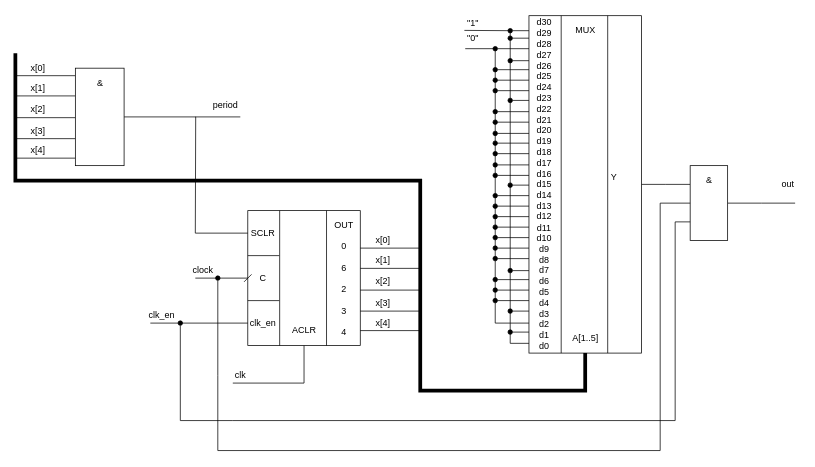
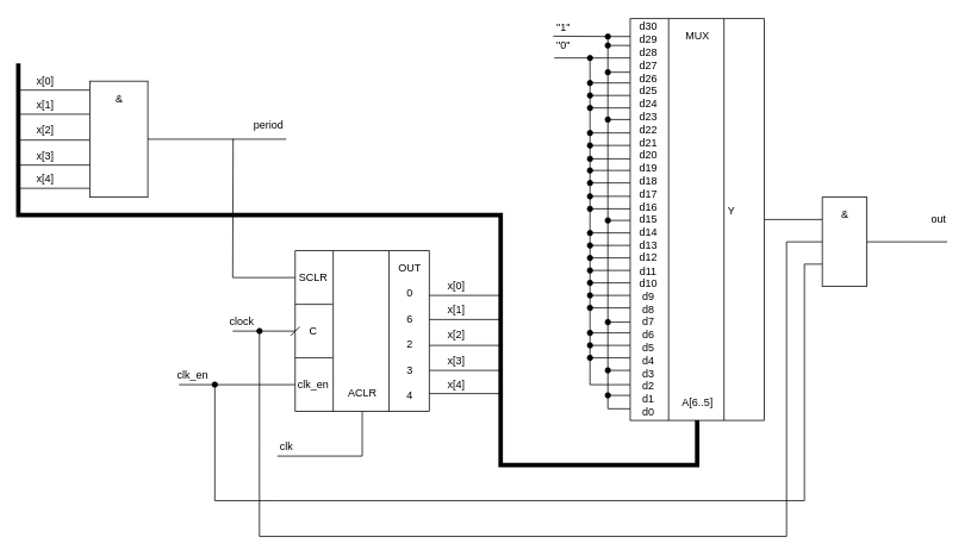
  <mxCell id="0" />
  <mxCell id="1" parent="0" />
  <mxCell id="2" style="edgeStyle=orthogonalEdgeStyle;rounded=0;orthogonalLoop=1;jettySize=auto;html=1;endArrow=none;endFill=0;" edge="1" parent="1" source="3"><mxGeometry relative="1" as="geometry"><mxPoint x="260" y="370" as="targetPoint" /></mxGeometry></mxCell>
  <mxCell id="3" value="" style="rounded=0;whiteSpace=wrap;html=1;" vertex="1" parent="1"><mxGeometry x="330" y="280" width="150" height="180" as="geometry" /></mxCell>
  <mxCell id="4" value="OUT&lt;br&gt;" style="text;html=1;align=center;verticalAlign=middle;resizable=0;points=[];autosize=1;" vertex="1" parent="1"><mxGeometry x="437.5" y="290" width="40" height="20" as="geometry" /></mxCell>
  <mxCell id="5" value="" style="endArrow=none;html=1;" edge="1" parent="1"><mxGeometry width="50" height="50" relative="1" as="geometry"><mxPoint x="435" y="460" as="sourcePoint" /><mxPoint x="435" y="280" as="targetPoint" /></mxGeometry></mxCell>
  <mxCell id="6" value="" style="endArrow=none;html=1;" edge="1" parent="1"><mxGeometry width="50" height="50" relative="1" as="geometry"><mxPoint x="372.5" y="460" as="sourcePoint" /><mxPoint x="372.5" y="280" as="targetPoint" /></mxGeometry></mxCell>
  <mxCell id="7" value="0&lt;br&gt;&lt;br&gt;6&lt;br&gt;&lt;br&gt;2&lt;br&gt;&lt;br&gt;3&lt;br&gt;&lt;br&gt;4" style="text;html=1;align=center;verticalAlign=middle;resizable=0;points=[];autosize=1;" vertex="1" parent="1"><mxGeometry x="447.5" y="320" width="20" height="130" as="geometry" /></mxCell>
  <mxCell id="8" value="SCLR&lt;br&gt;" style="text;html=1;align=center;verticalAlign=middle;resizable=0;points=[];autosize=1;" vertex="1" parent="1"><mxGeometry x="325" y="300" width="50" height="20" as="geometry" /></mxCell>
  <mxCell id="9" value="C" style="text;html=1;align=center;verticalAlign=middle;resizable=0;points=[];autosize=1;" vertex="1" parent="1"><mxGeometry x="340" y="360" width="20" height="20" as="geometry" /></mxCell>
  <mxCell id="10" value="clk_en" style="text;html=1;align=center;verticalAlign=middle;resizable=0;points=[];autosize=1;" vertex="1" parent="1"><mxGeometry x="325" y="420" width="50" height="20" as="geometry" /></mxCell>
  <mxCell id="11" value="" style="endArrow=none;html=1;" edge="1" parent="1"><mxGeometry width="50" height="50" relative="1" as="geometry"><mxPoint x="330" y="340" as="sourcePoint" /><mxPoint x="372" y="340" as="targetPoint" /></mxGeometry></mxCell>
  <mxCell id="12" value="" style="endArrow=none;html=1;" edge="1" parent="1"><mxGeometry width="50" height="50" relative="1" as="geometry"><mxPoint x="330" y="400" as="sourcePoint" /><mxPoint x="372" y="400" as="targetPoint" /></mxGeometry></mxCell>
  <mxCell id="13" value="" style="endArrow=none;html=1;" edge="1" parent="1"><mxGeometry width="50" height="50" relative="1" as="geometry"><mxPoint x="325" y="375" as="sourcePoint" /><mxPoint x="335" y="365" as="targetPoint" /></mxGeometry></mxCell>
  <mxCell id="14" value="ACLR&lt;br&gt;" style="text;html=1;align=center;verticalAlign=middle;resizable=0;points=[];autosize=1;" vertex="1" parent="1"><mxGeometry x="380" y="430" width="50" height="20" as="geometry" /></mxCell>
  <mxCell id="15" value="" style="endArrow=none;html=1;rounded=0;" edge="1" parent="1"><mxGeometry width="50" height="50" relative="1" as="geometry"><mxPoint x="560" y="330" as="sourcePoint" /><mxPoint x="480" y="330" as="targetPoint" /></mxGeometry></mxCell>
  <mxCell id="16" value="" style="endArrow=none;html=1;rounded=0;" edge="1" parent="1"><mxGeometry width="50" height="50" relative="1" as="geometry"><mxPoint x="560" y="357" as="sourcePoint" /><mxPoint x="480" y="357" as="targetPoint" /></mxGeometry></mxCell>
  <mxCell id="17" value="" style="endArrow=none;html=1;rounded=0;" edge="1" parent="1"><mxGeometry width="50" height="50" relative="1" as="geometry"><mxPoint x="560" y="386" as="sourcePoint" /><mxPoint x="480" y="386" as="targetPoint" /></mxGeometry></mxCell>
  <mxCell id="18" value="" style="endArrow=none;html=1;rounded=0;" edge="1" parent="1"><mxGeometry width="50" height="50" relative="1" as="geometry"><mxPoint x="560" y="414" as="sourcePoint" /><mxPoint x="480" y="414" as="targetPoint" /></mxGeometry></mxCell>
  <mxCell id="19" value="" style="endArrow=none;html=1;rounded=0;" edge="1" parent="1"><mxGeometry width="50" height="50" relative="1" as="geometry"><mxPoint x="560" y="440" as="sourcePoint" /><mxPoint x="480" y="440" as="targetPoint" /></mxGeometry></mxCell>
  <mxCell id="20" value="" style="endArrow=none;html=1;rounded=0;exitX=0.5;exitY=1;exitDx=0;exitDy=0;" edge="1" parent="1" source="3"><mxGeometry width="50" height="50" relative="1" as="geometry"><mxPoint x="420" y="510" as="sourcePoint" /><mxPoint x="310" y="510" as="targetPoint" /><Array as="points"><mxPoint x="405" y="510" /></Array></mxGeometry></mxCell>
  <mxCell id="21" value="" style="endArrow=none;html=1;rounded=0;" edge="1" parent="1"><mxGeometry width="50" height="50" relative="1" as="geometry"><mxPoint x="330" y="310" as="sourcePoint" /><mxPoint x="260" y="310" as="targetPoint" /></mxGeometry></mxCell>
  <mxCell id="22" value="" style="endArrow=none;html=1;rounded=0;" edge="1" parent="1"><mxGeometry width="50" height="50" relative="1" as="geometry"><mxPoint x="330" y="430" as="sourcePoint" /><mxPoint x="200" y="430" as="targetPoint" /></mxGeometry></mxCell>
  <mxCell id="23" style="edgeStyle=orthogonalEdgeStyle;rounded=0;orthogonalLoop=1;jettySize=auto;html=1;endArrow=none;endFill=0;" edge="1" parent="1" source="24"><mxGeometry relative="1" as="geometry"><mxPoint x="920" y="245" as="targetPoint" /></mxGeometry></mxCell>
  <mxCell id="24" value="" style="rounded=0;whiteSpace=wrap;html=1;" vertex="1" parent="1"><mxGeometry x="705" y="20" width="150" height="450" as="geometry" /></mxCell>
  <mxCell id="25" value="MUX" style="text;html=1;align=center;verticalAlign=middle;resizable=0;points=[];autosize=1;" vertex="1" parent="1"><mxGeometry x="760" y="30" width="40" height="20" as="geometry" /></mxCell>
  <mxCell id="26" value="" style="endArrow=none;html=1;" edge="1" parent="1"><mxGeometry width="50" height="50" relative="1" as="geometry"><mxPoint x="810" y="470" as="sourcePoint" /><mxPoint x="810" y="20" as="targetPoint" /></mxGeometry></mxCell>
  <mxCell id="27" value="" style="endArrow=none;html=1;" edge="1" parent="1"><mxGeometry width="50" height="50" relative="1" as="geometry"><mxPoint x="748" y="470" as="sourcePoint" /><mxPoint x="748" y="20" as="targetPoint" /></mxGeometry></mxCell>
- <mxCell id="28" value="A[1..5]" style="text;html=1;align=center;verticalAlign=middle;resizable=0;points=[];autosize=1;" vertex="1" parent="1"><mxGeometry x="755" y="440" width="50" height="20" as="geometry" /></mxCell>
+ <mxCell id="28" value="A[6..5]" style="text;html=1;align=center;verticalAlign=middle;resizable=0;points=[];autosize=1;" vertex="1" parent="1"><mxGeometry x="755" y="440" width="50" height="20" as="geometry" /></mxCell>
  <mxCell id="29" value="Y" style="text;html=1;align=center;verticalAlign=middle;resizable=0;points=[];autosize=1;" vertex="1" parent="1"><mxGeometry x="808" y="225" width="20" height="20" as="geometry" /></mxCell>
  <mxCell id="30" value="d30&lt;br&gt;d29&lt;br&gt;d28&lt;br&gt;d27&lt;br&gt;d26&lt;br&gt;d25&lt;br&gt;d24&lt;br&gt;d23&lt;br&gt;d22&lt;br&gt;d21&lt;br&gt;d20&lt;br&gt;d19&lt;br&gt;d18&lt;br&gt;d17&lt;br&gt;d16&lt;br&gt;d15&lt;br&gt;d14&lt;br&gt;d13&lt;br&gt;d12&lt;br&gt;d11&lt;br&gt;d10&lt;br&gt;d9&lt;br&gt;d8&lt;br&gt;d7&lt;br&gt;d6&lt;br&gt;d5&lt;br&gt;d4&lt;br&gt;d3&lt;br&gt;d2&lt;br&gt;d1&lt;br&gt;d0" style="text;html=1;align=center;verticalAlign=middle;resizable=0;points=[];autosize=1;" vertex="1" parent="1"><mxGeometry x="705" y="30" width="40" height="430" as="geometry" /></mxCell>
  <mxCell id="31" value="" style="endArrow=none;html=1;rounded=0;strokeWidth=5;exitX=0.5;exitY=1;exitDx=0;exitDy=0;" edge="1" parent="1" source="24"><mxGeometry width="50" height="50" relative="1" as="geometry"><mxPoint x="780" y="520" as="sourcePoint" /><mxPoint x="20" y="70" as="targetPoint" /><Array as="points"><mxPoint x="780" y="520" /><mxPoint x="560" y="520" /><mxPoint x="560" y="240" /><mxPoint x="20" y="240" /></Array></mxGeometry></mxCell>
  <mxCell id="32" value="" style="endArrow=none;html=1;rounded=0;entryX=0.129;entryY=0.981;entryDx=0;entryDy=0;entryPerimeter=0;" edge="1" parent="1" target="34"><mxGeometry width="50" height="50" relative="1" as="geometry"><mxPoint x="705" y="457" as="sourcePoint" /><mxPoint x="580" y="40" as="targetPoint" /><Array as="points"><mxPoint x="680" y="457" /><mxPoint x="680" y="40" /></Array></mxGeometry></mxCell>
  <mxCell id="33" value="" style="endArrow=none;html=1;strokeWidth=1;startArrow=oval;startFill=1;rounded=0;" edge="1" parent="1"><mxGeometry width="50" height="50" relative="1" as="geometry"><mxPoint x="680" y="442" as="sourcePoint" /><mxPoint x="705" y="442" as="targetPoint" /></mxGeometry></mxCell>
  <mxCell id="34" value="&quot;1&quot;" style="text;html=1;align=center;verticalAlign=middle;resizable=0;points=[];autosize=1;" vertex="1" parent="1"><mxGeometry x="615" y="20" width="30" height="20" as="geometry" /></mxCell>
  <mxCell id="35" value="" style="endArrow=none;html=1;rounded=0;" edge="1" parent="1"><mxGeometry width="50" height="50" relative="1" as="geometry"><mxPoint x="705" y="430" as="sourcePoint" /><mxPoint x="620" y="64" as="targetPoint" /><Array as="points"><mxPoint x="660" y="430" /><mxPoint x="660" y="64" /></Array></mxGeometry></mxCell>
  <mxCell id="36" value="" style="endArrow=none;html=1;strokeWidth=1;startArrow=oval;startFill=1;rounded=0;" edge="1" parent="1"><mxGeometry width="50" height="50" relative="1" as="geometry"><mxPoint x="660" y="400" as="sourcePoint" /><mxPoint x="705" y="400" as="targetPoint" /></mxGeometry></mxCell>
  <mxCell id="37" value="&quot;0&quot;" style="text;html=1;align=center;verticalAlign=middle;resizable=0;points=[];autosize=1;" vertex="1" parent="1"><mxGeometry x="615" y="40" width="30" height="20" as="geometry" /></mxCell>
  <mxCell id="38" value="" style="endArrow=none;html=1;strokeWidth=1;startArrow=oval;startFill=1;rounded=0;" edge="1" parent="1"><mxGeometry width="50" height="50" relative="1" as="geometry"><mxPoint x="680" y="414" as="sourcePoint" /><mxPoint x="705" y="414" as="targetPoint" /></mxGeometry></mxCell>
  <mxCell id="39" value="" style="endArrow=none;html=1;strokeWidth=1;startArrow=oval;startFill=1;rounded=0;" edge="1" parent="1"><mxGeometry width="50" height="50" relative="1" as="geometry"><mxPoint x="660" y="386" as="sourcePoint" /><mxPoint x="705" y="386" as="targetPoint" /></mxGeometry></mxCell>
  <mxCell id="40" value="" style="endArrow=none;html=1;strokeWidth=1;startArrow=oval;startFill=1;rounded=0;" edge="1" parent="1"><mxGeometry width="50" height="50" relative="1" as="geometry"><mxPoint x="660" y="372" as="sourcePoint" /><mxPoint x="705" y="372" as="targetPoint" /></mxGeometry></mxCell>
  <mxCell id="41" value="" style="endArrow=none;html=1;strokeWidth=1;startArrow=oval;startFill=1;rounded=0;" edge="1" parent="1"><mxGeometry width="50" height="50" relative="1" as="geometry"><mxPoint x="680" y="360" as="sourcePoint" /><mxPoint x="705" y="360" as="targetPoint" /></mxGeometry></mxCell>
  <mxCell id="42" value="" style="endArrow=none;html=1;strokeWidth=1;startArrow=oval;startFill=1;rounded=0;" edge="1" parent="1"><mxGeometry width="50" height="50" relative="1" as="geometry"><mxPoint x="660" y="344" as="sourcePoint" /><mxPoint x="705" y="344" as="targetPoint" /></mxGeometry></mxCell>
  <mxCell id="43" value="" style="endArrow=none;html=1;strokeWidth=1;startArrow=oval;startFill=1;rounded=0;" edge="1" parent="1"><mxGeometry width="50" height="50" relative="1" as="geometry"><mxPoint x="660" y="330" as="sourcePoint" /><mxPoint x="705" y="330" as="targetPoint" /></mxGeometry></mxCell>
  <mxCell id="44" value="" style="endArrow=none;html=1;strokeWidth=1;startArrow=oval;startFill=1;rounded=0;" edge="1" parent="1"><mxGeometry width="50" height="50" relative="1" as="geometry"><mxPoint x="660" y="316" as="sourcePoint" /><mxPoint x="705" y="316" as="targetPoint" /></mxGeometry></mxCell>
  <mxCell id="45" value="" style="endArrow=none;html=1;strokeWidth=1;startArrow=oval;startFill=1;rounded=0;" edge="1" parent="1"><mxGeometry width="50" height="50" relative="1" as="geometry"><mxPoint x="660" y="302" as="sourcePoint" /><mxPoint x="705" y="302" as="targetPoint" /></mxGeometry></mxCell>
  <mxCell id="46" value="" style="endArrow=none;html=1;strokeWidth=1;startArrow=oval;startFill=1;rounded=0;" edge="1" parent="1"><mxGeometry width="50" height="50" relative="1" as="geometry"><mxPoint x="660" y="288" as="sourcePoint" /><mxPoint x="705" y="288" as="targetPoint" /></mxGeometry></mxCell>
  <mxCell id="47" value="" style="endArrow=none;html=1;strokeWidth=1;startArrow=oval;startFill=1;rounded=0;" edge="1" parent="1"><mxGeometry width="50" height="50" relative="1" as="geometry"><mxPoint x="660" y="274" as="sourcePoint" /><mxPoint x="705" y="274" as="targetPoint" /></mxGeometry></mxCell>
  <mxCell id="48" value="" style="endArrow=none;html=1;strokeWidth=1;startArrow=oval;startFill=1;rounded=0;" edge="1" parent="1"><mxGeometry width="50" height="50" relative="1" as="geometry"><mxPoint x="660" y="260" as="sourcePoint" /><mxPoint x="705" y="260" as="targetPoint" /></mxGeometry></mxCell>
  <mxCell id="49" value="" style="endArrow=none;html=1;strokeWidth=1;startArrow=oval;startFill=1;rounded=0;" edge="1" parent="1"><mxGeometry width="50" height="50" relative="1" as="geometry"><mxPoint x="680" y="246" as="sourcePoint" /><mxPoint x="705" y="246" as="targetPoint" /></mxGeometry></mxCell>
  <mxCell id="50" value="" style="endArrow=none;html=1;strokeWidth=1;startArrow=oval;startFill=1;rounded=0;" edge="1" parent="1"><mxGeometry width="50" height="50" relative="1" as="geometry"><mxPoint x="660" y="233" as="sourcePoint" /><mxPoint x="705" y="233" as="targetPoint" /></mxGeometry></mxCell>
  <mxCell id="51" value="" style="endArrow=none;html=1;strokeWidth=1;startArrow=oval;startFill=1;rounded=0;" edge="1" parent="1"><mxGeometry width="50" height="50" relative="1" as="geometry"><mxPoint x="660" y="219" as="sourcePoint" /><mxPoint x="705" y="219" as="targetPoint" /></mxGeometry></mxCell>
  <mxCell id="52" value="" style="endArrow=none;html=1;strokeWidth=1;startArrow=oval;startFill=1;rounded=0;" edge="1" parent="1"><mxGeometry width="50" height="50" relative="1" as="geometry"><mxPoint x="660" y="204" as="sourcePoint" /><mxPoint x="705" y="204" as="targetPoint" /></mxGeometry></mxCell>
  <mxCell id="53" value="" style="endArrow=none;html=1;strokeWidth=1;startArrow=oval;startFill=1;rounded=0;" edge="1" parent="1"><mxGeometry width="50" height="50" relative="1" as="geometry"><mxPoint x="660" y="190" as="sourcePoint" /><mxPoint x="705" y="190" as="targetPoint" /></mxGeometry></mxCell>
  <mxCell id="54" value="" style="endArrow=none;html=1;strokeWidth=1;startArrow=oval;startFill=1;rounded=0;" edge="1" parent="1"><mxGeometry width="50" height="50" relative="1" as="geometry"><mxPoint x="660" y="177" as="sourcePoint" /><mxPoint x="705" y="177" as="targetPoint" /></mxGeometry></mxCell>
  <mxCell id="55" value="" style="endArrow=none;html=1;strokeWidth=1;startArrow=oval;startFill=1;rounded=0;" edge="1" parent="1"><mxGeometry width="50" height="50" relative="1" as="geometry"><mxPoint x="660" y="162" as="sourcePoint" /><mxPoint x="705" y="162" as="targetPoint" /></mxGeometry></mxCell>
  <mxCell id="56" value="" style="endArrow=none;html=1;strokeWidth=1;startArrow=oval;startFill=1;rounded=0;" edge="1" parent="1"><mxGeometry width="50" height="50" relative="1" as="geometry"><mxPoint x="660" y="148" as="sourcePoint" /><mxPoint x="705" y="148" as="targetPoint" /></mxGeometry></mxCell>
  <mxCell id="57" value="" style="endArrow=none;html=1;strokeWidth=1;startArrow=oval;startFill=1;rounded=0;" edge="1" parent="1"><mxGeometry width="50" height="50" relative="1" as="geometry"><mxPoint x="680" y="133" as="sourcePoint" /><mxPoint x="705" y="133" as="targetPoint" /></mxGeometry></mxCell>
  <mxCell id="58" value="" style="endArrow=none;html=1;strokeWidth=1;startArrow=oval;startFill=1;rounded=0;" edge="1" parent="1"><mxGeometry width="50" height="50" relative="1" as="geometry"><mxPoint x="680" y="80" as="sourcePoint" /><mxPoint x="705" y="80" as="targetPoint" /></mxGeometry></mxCell>
  <mxCell id="59" value="" style="endArrow=none;html=1;strokeWidth=1;startArrow=oval;startFill=1;rounded=0;" edge="1" parent="1"><mxGeometry width="50" height="50" relative="1" as="geometry"><mxPoint x="680" y="40" as="sourcePoint" /><mxPoint x="705" y="40" as="targetPoint" /></mxGeometry></mxCell>
  <mxCell id="60" value="" style="endArrow=none;html=1;strokeWidth=1;startArrow=oval;startFill=1;rounded=0;" edge="1" parent="1"><mxGeometry width="50" height="50" relative="1" as="geometry"><mxPoint x="680" y="50" as="sourcePoint" /><mxPoint x="705" y="50" as="targetPoint" /></mxGeometry></mxCell>
  <mxCell id="61" value="" style="endArrow=none;html=1;strokeWidth=1;startArrow=oval;startFill=1;rounded=0;" edge="1" parent="1"><mxGeometry width="50" height="50" relative="1" as="geometry"><mxPoint x="660" y="120" as="sourcePoint" /><mxPoint x="705" y="120" as="targetPoint" /></mxGeometry></mxCell>
  <mxCell id="62" value="" style="endArrow=none;html=1;strokeWidth=1;startArrow=oval;startFill=1;rounded=0;" edge="1" parent="1"><mxGeometry width="50" height="50" relative="1" as="geometry"><mxPoint x="660" y="64" as="sourcePoint" /><mxPoint x="705" y="64" as="targetPoint" /></mxGeometry></mxCell>
  <mxCell id="63" value="" style="endArrow=none;html=1;strokeWidth=1;startArrow=oval;startFill=1;rounded=0;" edge="1" parent="1"><mxGeometry width="50" height="50" relative="1" as="geometry"><mxPoint x="660" y="92" as="sourcePoint" /><mxPoint x="705" y="92" as="targetPoint" /></mxGeometry></mxCell>
  <mxCell id="64" value="" style="endArrow=none;html=1;strokeWidth=1;startArrow=oval;startFill=1;rounded=0;" edge="1" parent="1"><mxGeometry width="50" height="50" relative="1" as="geometry"><mxPoint x="660" y="106" as="sourcePoint" /><mxPoint x="705" y="106" as="targetPoint" /></mxGeometry></mxCell>
  <mxCell id="65" value="clock" style="text;html=1;align=center;verticalAlign=middle;resizable=0;points=[];autosize=1;" vertex="1" parent="1"><mxGeometry x="250" y="350" width="40" height="20" as="geometry" /></mxCell>
  <mxCell id="66" value="clk" style="text;html=1;align=center;verticalAlign=middle;resizable=0;points=[];autosize=1;" vertex="1" parent="1"><mxGeometry x="300" y="490" width="40" height="20" as="geometry" /></mxCell>
  <mxCell id="67" value="clk_en" style="text;html=1;align=center;verticalAlign=middle;resizable=0;points=[];autosize=1;" vertex="1" parent="1"><mxGeometry x="190" y="410" width="50" height="20" as="geometry" /></mxCell>
  <mxCell id="68" value="x[0]" style="text;html=1;align=center;verticalAlign=middle;resizable=0;points=[];autosize=1;" vertex="1" parent="1"><mxGeometry x="495" y="310" width="30" height="20" as="geometry" /></mxCell>
  <mxCell id="69" value="x[1]" style="text;html=1;align=center;verticalAlign=middle;resizable=0;points=[];autosize=1;" vertex="1" parent="1"><mxGeometry x="495" y="337" width="30" height="20" as="geometry" /></mxCell>
  <mxCell id="70" value="x[2]" style="text;html=1;align=center;verticalAlign=middle;resizable=0;points=[];autosize=1;" vertex="1" parent="1"><mxGeometry x="495" y="365" width="30" height="20" as="geometry" /></mxCell>
  <mxCell id="71" value="x[3]" style="text;html=1;align=center;verticalAlign=middle;resizable=0;points=[];autosize=1;" vertex="1" parent="1"><mxGeometry x="495" y="394" width="30" height="20" as="geometry" /></mxCell>
  <mxCell id="72" value="x[4]" style="text;html=1;align=center;verticalAlign=middle;resizable=0;points=[];autosize=1;" vertex="1" parent="1"><mxGeometry x="495" y="420" width="30" height="20" as="geometry" /></mxCell>
  <mxCell id="73" value="" style="endArrow=none;html=1;rounded=0;" edge="1" parent="1"><mxGeometry width="50" height="50" relative="1" as="geometry"><mxPoint x="100" y="100" as="sourcePoint" /><mxPoint x="20" y="100" as="targetPoint" /></mxGeometry></mxCell>
  <mxCell id="74" value="" style="endArrow=none;html=1;rounded=0;" edge="1" parent="1"><mxGeometry width="50" height="50" relative="1" as="geometry"><mxPoint x="100" y="127" as="sourcePoint" /><mxPoint x="20" y="127" as="targetPoint" /></mxGeometry></mxCell>
  <mxCell id="75" value="" style="endArrow=none;html=1;rounded=0;" edge="1" parent="1"><mxGeometry width="50" height="50" relative="1" as="geometry"><mxPoint x="100" y="156" as="sourcePoint" /><mxPoint x="20" y="156" as="targetPoint" /></mxGeometry></mxCell>
  <mxCell id="76" value="" style="endArrow=none;html=1;rounded=0;" edge="1" parent="1"><mxGeometry width="50" height="50" relative="1" as="geometry"><mxPoint x="100" y="184" as="sourcePoint" /><mxPoint x="20" y="184" as="targetPoint" /></mxGeometry></mxCell>
  <mxCell id="77" value="" style="endArrow=none;html=1;rounded=0;" edge="1" parent="1"><mxGeometry width="50" height="50" relative="1" as="geometry"><mxPoint x="100" y="210" as="sourcePoint" /><mxPoint x="20" y="210" as="targetPoint" /></mxGeometry></mxCell>
  <mxCell id="78" value="x[0]" style="text;html=1;align=center;verticalAlign=middle;resizable=0;points=[];autosize=1;" vertex="1" parent="1"><mxGeometry x="35" y="80" width="30" height="20" as="geometry" /></mxCell>
  <mxCell id="79" value="x[1]" style="text;html=1;align=center;verticalAlign=middle;resizable=0;points=[];autosize=1;" vertex="1" parent="1"><mxGeometry x="35" y="107" width="30" height="20" as="geometry" /></mxCell>
  <mxCell id="80" value="x[2]" style="text;html=1;align=center;verticalAlign=middle;resizable=0;points=[];autosize=1;" vertex="1" parent="1"><mxGeometry x="35" y="135" width="30" height="20" as="geometry" /></mxCell>
  <mxCell id="81" value="x[3]" style="text;html=1;align=center;verticalAlign=middle;resizable=0;points=[];autosize=1;" vertex="1" parent="1"><mxGeometry x="35" y="164" width="30" height="20" as="geometry" /></mxCell>
  <mxCell id="82" value="x[4]" style="text;html=1;align=center;verticalAlign=middle;resizable=0;points=[];autosize=1;" vertex="1" parent="1"><mxGeometry x="35" y="190" width="30" height="20" as="geometry" /></mxCell>
  <mxCell id="83" style="edgeStyle=orthogonalEdgeStyle;rounded=0;orthogonalLoop=1;jettySize=auto;html=1;startArrow=none;startFill=0;endArrow=none;endFill=0;strokeWidth=1;" edge="1" parent="1" source="84"><mxGeometry relative="1" as="geometry"><mxPoint x="260" y="310" as="targetPoint" /></mxGeometry></mxCell>
  <mxCell id="84" value="" style="rounded=0;whiteSpace=wrap;html=1;" vertex="1" parent="1"><mxGeometry x="100" y="90" width="65" height="130" as="geometry" /></mxCell>
  <mxCell id="85" value="&amp;amp;" style="text;html=1;align=center;verticalAlign=middle;resizable=0;points=[];autosize=1;" vertex="1" parent="1"><mxGeometry x="122.5" y="100" width="20" height="20" as="geometry" /></mxCell>
  <mxCell id="86" value="" style="endArrow=none;html=1;strokeWidth=1;" edge="1" parent="1"><mxGeometry width="50" height="50" relative="1" as="geometry"><mxPoint x="260" y="155" as="sourcePoint" /><mxPoint x="320" y="155" as="targetPoint" /></mxGeometry></mxCell>
  <mxCell id="87" value="period" style="text;html=1;align=center;verticalAlign=middle;resizable=0;points=[];autosize=1;" vertex="1" parent="1"><mxGeometry x="275" y="130" width="50" height="20" as="geometry" /></mxCell>
  <mxCell id="88" style="edgeStyle=orthogonalEdgeStyle;rounded=0;orthogonalLoop=1;jettySize=auto;html=1;startArrow=none;startFill=0;endArrow=none;endFill=0;strokeWidth=1;" edge="1" parent="1" source="89"><mxGeometry relative="1" as="geometry"><mxPoint x="1060" y="270" as="targetPoint" /></mxGeometry></mxCell>
  <mxCell id="89" value="" style="rounded=0;whiteSpace=wrap;html=1;" vertex="1" parent="1"><mxGeometry x="920" y="220" width="50" height="100" as="geometry" /></mxCell>
  <mxCell id="90" value="" style="endArrow=oval;html=1;strokeWidth=1;rounded=0;endFill=1;exitX=0;exitY=0.75;exitDx=0;exitDy=0;" edge="1" parent="1" source="89"><mxGeometry width="50" height="50" relative="1" as="geometry"><mxPoint x="900" y="270" as="sourcePoint" /><mxPoint x="240" y="430" as="targetPoint" /><Array as="points"><mxPoint x="900" y="295" /><mxPoint x="900" y="560" /><mxPoint x="310" y="560" /><mxPoint x="240" y="560" /><mxPoint x="240" y="430" /></Array></mxGeometry></mxCell>
  <mxCell id="91" value="" style="endArrow=oval;html=1;strokeWidth=1;rounded=0;endFill=1;exitX=0;exitY=0.5;exitDx=0;exitDy=0;" edge="1" parent="1" source="89"><mxGeometry width="50" height="50" relative="1" as="geometry"><mxPoint x="950" y="210" as="sourcePoint" /><mxPoint x="290" y="370" as="targetPoint" /><Array as="points"><mxPoint x="880" y="270" /><mxPoint x="880" y="600" /><mxPoint x="290" y="600" /><mxPoint x="290" y="500" /><mxPoint x="290" y="370" /></Array></mxGeometry></mxCell>
  <mxCell id="92" value="&amp;amp;" style="text;html=1;align=center;verticalAlign=middle;resizable=0;points=[];autosize=1;" vertex="1" parent="1"><mxGeometry x="935" y="230" width="20" height="20" as="geometry" /></mxCell>
  <mxCell id="93" value="out" style="text;html=1;align=center;verticalAlign=middle;resizable=0;points=[];autosize=1;" vertex="1" parent="1"><mxGeometry x="1035" y="235" width="30" height="20" as="geometry" /></mxCell>
